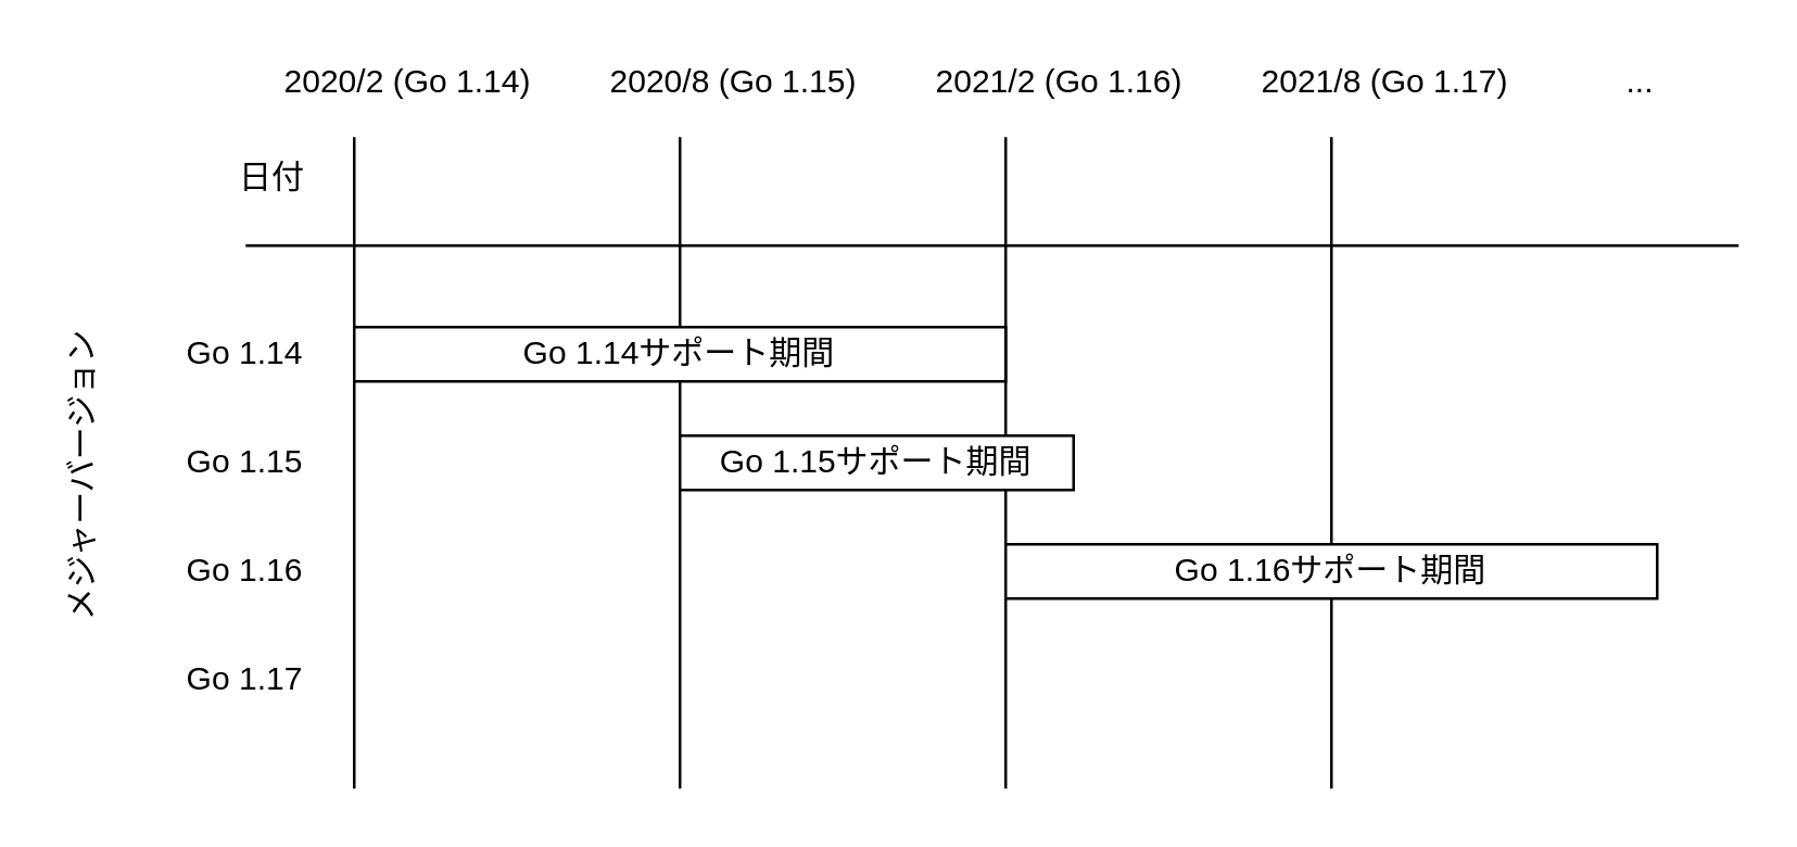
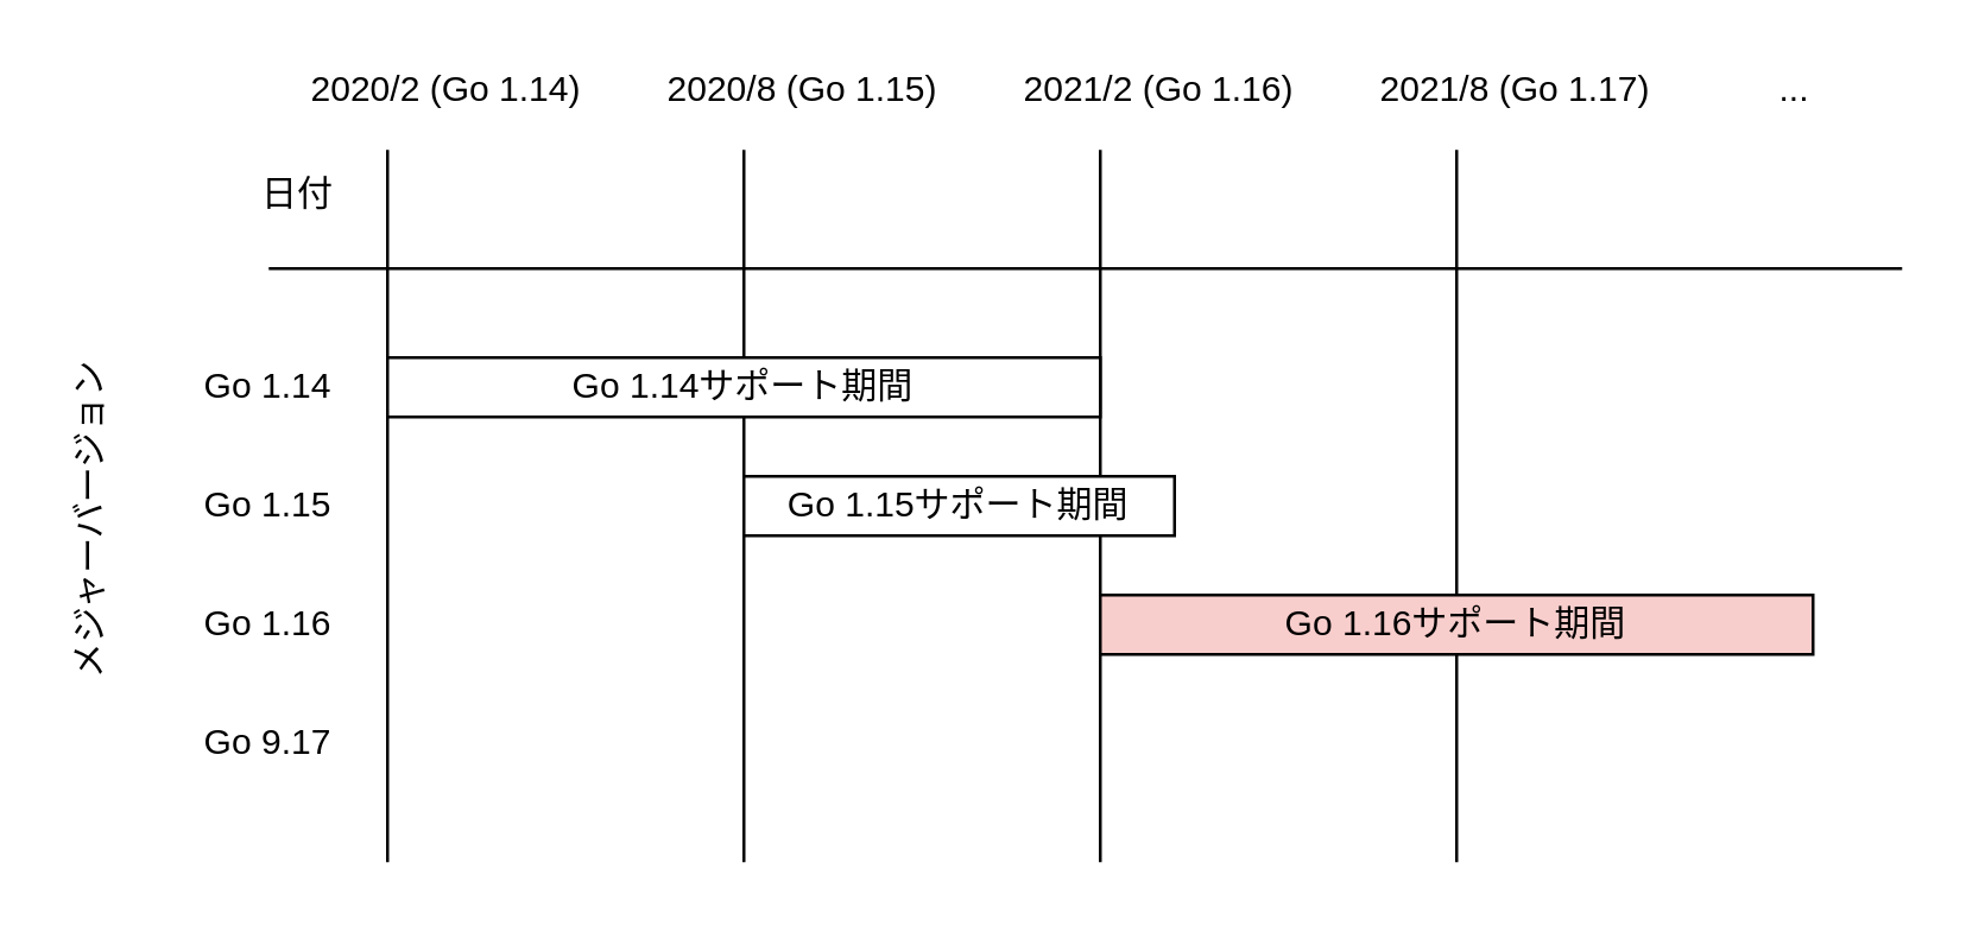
  <mxCell id="0" />
  <mxCell id="1" parent="0" />
  <mxCell id="2" value="" style="endArrow=none;html=1;" parent="1" edge="1"><mxGeometry width="50" height="50" relative="1" as="geometry"><mxPoint x="90" y="90" as="sourcePoint" /><mxPoint x="640" y="90" as="targetPoint" /></mxGeometry></mxCell>
  <mxCell id="3" value="Go 1.14" style="text;html=1;strokeColor=none;fillColor=none;align=center;verticalAlign=middle;whiteSpace=wrap;rounded=0;" parent="1" vertex="1"><mxGeometry x="55" y="120" width="70" height="20" as="geometry" /></mxCell>
  <mxCell id="4" value="Go 1.15" style="text;html=1;strokeColor=none;fillColor=none;align=center;verticalAlign=middle;whiteSpace=wrap;rounded=0;" parent="1" vertex="1"><mxGeometry x="55" y="160" width="70" height="20" as="geometry" /></mxCell>
  <mxCell id="5" value="" style="endArrow=none;html=1;" parent="1" edge="1"><mxGeometry width="50" height="50" relative="1" as="geometry"><mxPoint x="130" y="290" as="sourcePoint" /><mxPoint x="130" y="50" as="targetPoint" /></mxGeometry></mxCell>
  <mxCell id="6" value="" style="endArrow=none;html=1;" parent="1" edge="1"><mxGeometry width="50" height="50" relative="1" as="geometry"><mxPoint x="250" y="290" as="sourcePoint" /><mxPoint x="250" y="50" as="targetPoint" /></mxGeometry></mxCell>
  <mxCell id="7" value="" style="endArrow=none;html=1;" parent="1" edge="1"><mxGeometry width="50" height="50" relative="1" as="geometry"><mxPoint x="370" y="290" as="sourcePoint" /><mxPoint x="370" y="50" as="targetPoint" /></mxGeometry></mxCell>
  <mxCell id="8" value="" style="endArrow=none;html=1;" parent="1" edge="1"><mxGeometry width="50" height="50" relative="1" as="geometry"><mxPoint x="490" y="290" as="sourcePoint" /><mxPoint x="490" y="50" as="targetPoint" /></mxGeometry></mxCell>
  <mxCell id="9" value="2020/2 (Go 1.14)" style="text;html=1;strokeColor=none;fillColor=none;align=center;verticalAlign=middle;whiteSpace=wrap;rounded=0;" parent="1" vertex="1"><mxGeometry x="90" y="20" width="120" height="20" as="geometry" /></mxCell>
  <mxCell id="10" value="2020/8 (Go 1.15)" style="text;html=1;strokeColor=none;fillColor=none;align=center;verticalAlign=middle;whiteSpace=wrap;rounded=0;" parent="1" vertex="1"><mxGeometry x="210" y="20" width="120" height="20" as="geometry" /></mxCell>
  <mxCell id="11" value="2021/2 (Go 1.16)" style="text;html=1;strokeColor=none;fillColor=none;align=center;verticalAlign=middle;whiteSpace=wrap;rounded=0;" parent="1" vertex="1"><mxGeometry x="330" y="20" width="120" height="20" as="geometry" /></mxCell>
  <mxCell id="12" value="&lt;span&gt;Go 1.14サポート期間&lt;/span&gt;" style="rounded=0;whiteSpace=wrap;html=1;" parent="1" vertex="1"><mxGeometry x="130" y="120" width="240" height="20" as="geometry" /></mxCell>
  <mxCell id="13" value="&lt;span&gt;Go 1.15サポート期間&lt;/span&gt;" style="rounded=0;whiteSpace=wrap;html=1;" parent="1" vertex="1"><mxGeometry x="250" y="160" width="145" height="20" as="geometry" /></mxCell>
  <mxCell id="14" value="Go 1.16" style="text;html=1;strokeColor=none;fillColor=none;align=center;verticalAlign=middle;whiteSpace=wrap;rounded=0;" parent="1" vertex="1"><mxGeometry x="55" y="200" width="70" height="20" as="geometry" /></mxCell>
  <mxCell id="15" value="..." style="text;html=1;strokeColor=none;fillColor=none;align=center;verticalAlign=middle;whiteSpace=wrap;rounded=0;dashed=1;" parent="1" vertex="1"><mxGeometry x="584" y="20" width="40" height="20" as="geometry" /></mxCell>
  <mxCell id="16" value="日付" style="text;html=1;strokeColor=none;fillColor=none;align=center;verticalAlign=middle;whiteSpace=wrap;rounded=0;dashed=1;" parent="1" vertex="1"><mxGeometry x="80" y="55" width="40" height="20" as="geometry" /></mxCell>
  <mxCell id="17" value="メジャーバージョン" style="text;html=1;strokeColor=none;fillColor=none;align=center;verticalAlign=middle;whiteSpace=wrap;rounded=0;dashed=1;direction=south;horizontal=0;" parent="1" vertex="1"><mxGeometry x="20" y="80" width="20" height="190" as="geometry" /></mxCell>
  <mxCell id="18" value="2021/8 (Go 1.17)" style="text;html=1;strokeColor=none;fillColor=none;align=center;verticalAlign=middle;whiteSpace=wrap;rounded=0;" parent="1" vertex="1"><mxGeometry x="450" y="20" width="120" height="20" as="geometry" /></mxCell>
- <mxCell id="19" value="&lt;span&gt;Go 1.16サポート期間&lt;/span&gt;" style="rounded=0;whiteSpace=wrap;html=1;" parent="1" vertex="1"><mxGeometry x="370" y="200" width="240" height="20" as="geometry" /></mxCell>
- <mxCell id="20" value="Go 1.17" style="text;html=1;strokeColor=none;fillColor=none;align=center;verticalAlign=middle;whiteSpace=wrap;rounded=0;" parent="1" vertex="1"><mxGeometry x="55" y="240" width="70" height="20" as="geometry" /></mxCell>
+ <mxCell id="19" value="&lt;span&gt;Go 1.16サポート期間&lt;/span&gt;" style="rounded=0;whiteSpace=wrap;html=1;fillColor=#f8cecc;" parent="1" vertex="1"><mxGeometry x="370" y="200" width="240" height="20" as="geometry" /></mxCell>
+ <mxCell id="20" value="Go 9.17" style="text;html=1;strokeColor=none;fillColor=none;align=center;verticalAlign=middle;whiteSpace=wrap;rounded=0;" parent="1" vertex="1"><mxGeometry x="55" y="240" width="70" height="20" as="geometry" /></mxCell>
